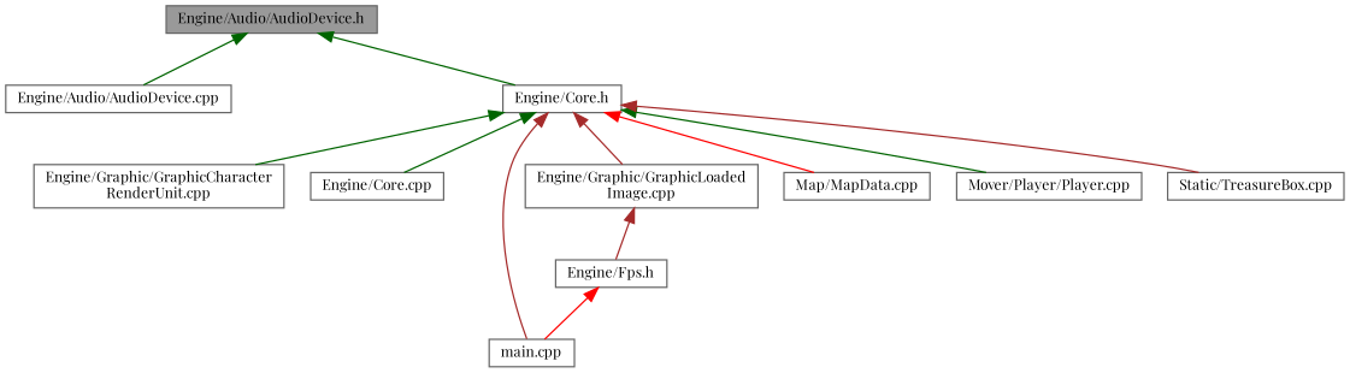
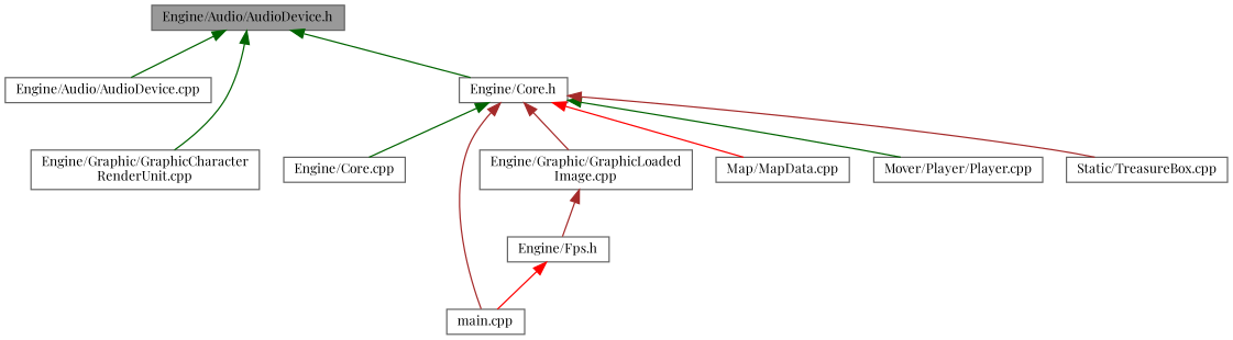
  digraph {
    fontname="Playfair Display"
    node [color=grey40 fillcolor=white fontname="Playfair Display" fontsize=10 shape=box style=filled]
    edge [color=darkgreen dir=back fontname="Playfair Display" fontsize=10 labelfontname=Helvetica labelfontsize=10 style=solid]
    n1 [color=gray40 fillcolor=grey60 fontcolor=black height=0.2 label="Engine/Audio/AudioDevice.h" width=0.4]
    n2 [height=0.2 label="Engine/Audio/AudioDevice.cpp" width=0.4]
    n3 [height=0.2 label="Engine/Core.h" width=0.4]
    n4 [height=0.2 label="Engine/Core.cpp" width=0.4]
    n5 [height=0.2 label="main.cpp" width=0.4]
    n6 [height=0.2 label="Engine/Graphic/GraphicCharacter\lRenderUnit.cpp" width=0.4]
    n7 [height=0.2 label="Engine/Graphic/GraphicLoaded\lImage.cpp" width=0.4]
    n8 [height=0.2 label="Map/MapData.cpp" width=0.4]
    n9 [height=0.2 label="Mover/Player/Player.cpp" width=0.4]
    n10 [height=0.2 label="Static/TreasureBox.cpp" width=0.4]
    n11 [height=0.2 label="Engine/Fps.h" width=0.4]
    n1 -> n2
    n1 -> n3
    n3 -> n4
    n3 -> n5 [color=brown]
-   n3 -> n6
+   n1 -> n6
    n3 -> n7 [color=brown]
    n3 -> n8 [color=red]
    n3 -> n9
    n3 -> n10 [color=brown]
    n7 -> n11 [color=brown]
    n11 -> n5 [color=red]
  }
